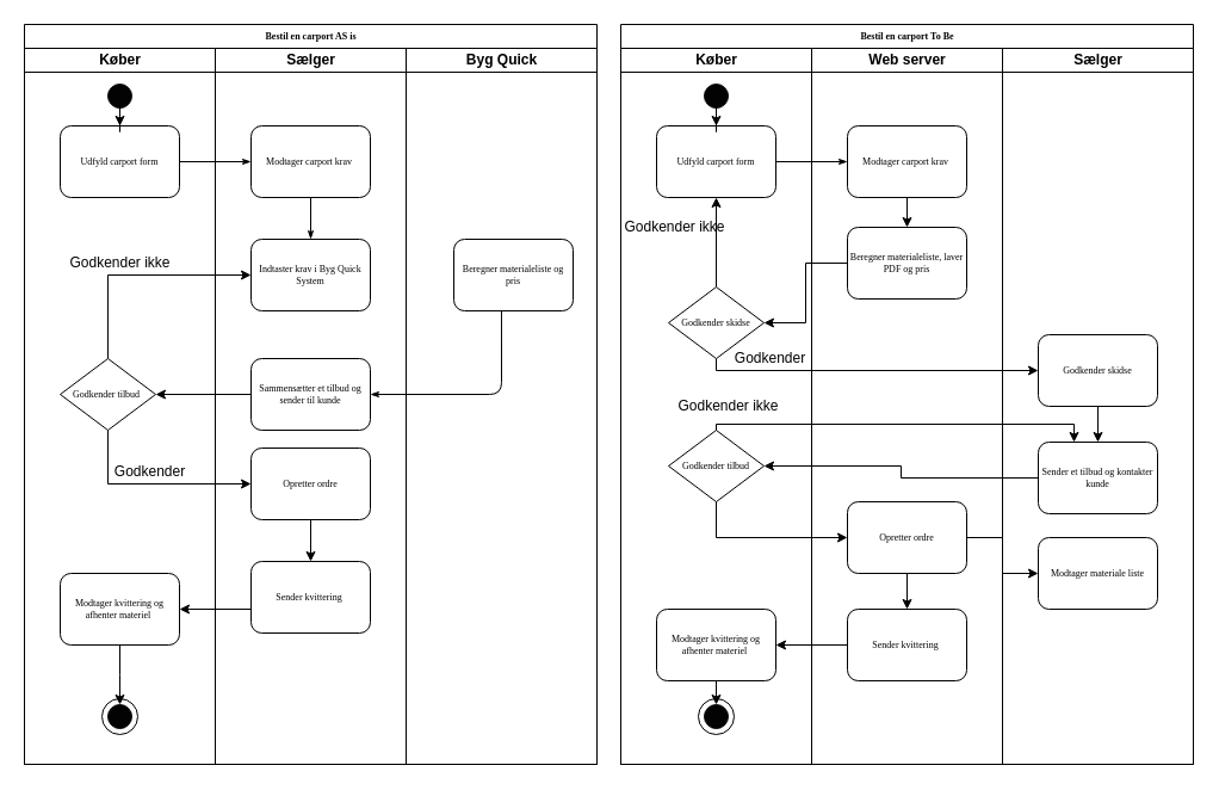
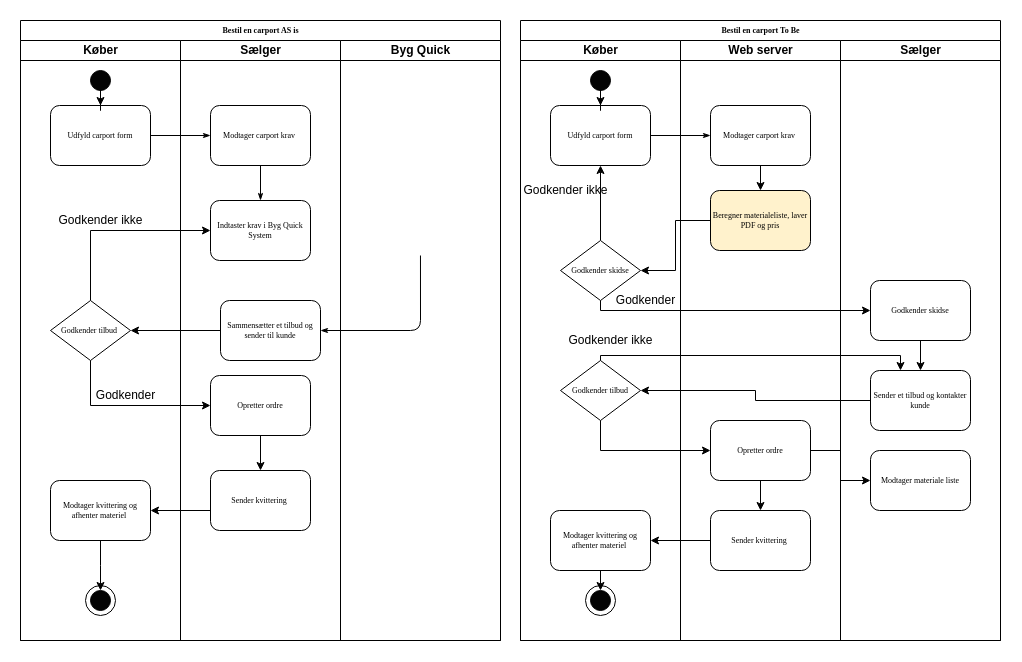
  <mxCell id="0" />
  <mxCell id="1" parent="0" />
  <mxCell id="2" value="Bestil en carport AS is" style="swimlane;html=1;childLayout=stackLayout;startSize=20;rounded=0;shadow=0;labelBackgroundColor=none;strokeWidth=1;fontFamily=Verdana;fontSize=8;align=center;" parent="1" vertex="1"><mxGeometry x="20" y="20" width="480" height="620" as="geometry" /></mxCell>
  <mxCell id="3" value="Køber" style="swimlane;html=1;startSize=20;" parent="2" vertex="1"><mxGeometry y="20" width="160" height="600" as="geometry" /></mxCell>
  <mxCell id="4" value="" style="ellipse;whiteSpace=wrap;html=1;fillColor=#FFFFFF;" parent="3" vertex="1"><mxGeometry x="65" y="545" width="30" height="30" as="geometry" /></mxCell>
  <mxCell id="5" value="Udfyld carport form" style="rounded=1;whiteSpace=wrap;html=1;shadow=0;labelBackgroundColor=none;strokeWidth=1;fontFamily=Verdana;fontSize=8;align=center;" parent="3" vertex="1"><mxGeometry x="30" y="65" width="100" height="60" as="geometry" /></mxCell>
  <mxCell id="6" value="Godkender tilbud&amp;nbsp;" style="rhombus;whiteSpace=wrap;html=1;rounded=0;shadow=0;labelBackgroundColor=none;strokeWidth=1;fontFamily=Verdana;fontSize=8;align=center;" parent="3" vertex="1"><mxGeometry x="30" y="260" width="80" height="60" as="geometry" /></mxCell>
  <mxCell id="7" value="Modtager kvittering og afhenter materiel&amp;nbsp;" style="rounded=1;whiteSpace=wrap;html=1;shadow=0;labelBackgroundColor=none;strokeWidth=1;fontFamily=Verdana;fontSize=8;align=center;" parent="3" vertex="1"><mxGeometry x="30" y="440" width="100" height="60" as="geometry" /></mxCell>
  <mxCell id="8" value="" style="ellipse;whiteSpace=wrap;html=1;fillColor=#030303;" parent="3" vertex="1"><mxGeometry x="70" y="550" width="20" height="20" as="geometry" /></mxCell>
  <mxCell id="9" style="edgeStyle=orthogonalEdgeStyle;rounded=0;orthogonalLoop=1;jettySize=auto;html=1;" parent="3" source="7" edge="1"><mxGeometry relative="1" as="geometry"><mxPoint x="80" y="550" as="targetPoint" /></mxGeometry></mxCell>
  <mxCell id="10" style="edgeStyle=orthogonalEdgeStyle;rounded=0;orthogonalLoop=1;jettySize=auto;html=1;" parent="3" source="11" target="5" edge="1"><mxGeometry relative="1" as="geometry" /></mxCell>
  <mxCell id="11" value="" style="ellipse;whiteSpace=wrap;html=1;fillColor=#030303;" parent="3" vertex="1"><mxGeometry x="70" y="30" width="20" height="20" as="geometry" /></mxCell>
  <mxCell id="12" value="Godkender" style="text;html=1;align=center;verticalAlign=middle;resizable=0;points=[];autosize=1;strokeColor=none;" parent="3" vertex="1"><mxGeometry x="70" y="345" width="70" height="20" as="geometry" /></mxCell>
  <mxCell id="13" style="edgeStyle=orthogonalEdgeStyle;rounded=1;html=1;labelBackgroundColor=none;startArrow=none;startFill=0;startSize=5;endArrow=classicThin;endFill=1;endSize=5;jettySize=auto;orthogonalLoop=1;strokeWidth=1;fontFamily=Verdana;fontSize=8" parent="2" source="5" target="15" edge="1"><mxGeometry relative="1" as="geometry" /></mxCell>
  <mxCell id="14" value="Sælger" style="swimlane;html=1;startSize=20;" parent="2" vertex="1"><mxGeometry x="160" y="20" width="160" height="600" as="geometry" /></mxCell>
  <mxCell id="15" value="Modtager carport krav&amp;nbsp;" style="rounded=1;whiteSpace=wrap;html=1;shadow=0;labelBackgroundColor=none;strokeWidth=1;fontFamily=Verdana;fontSize=8;align=center;" parent="14" vertex="1"><mxGeometry x="30" y="65" width="100" height="60" as="geometry" /></mxCell>
  <mxCell id="16" value="Indtaster krav i Byg Quick System" style="rounded=1;whiteSpace=wrap;html=1;shadow=0;labelBackgroundColor=none;strokeWidth=1;fontFamily=Verdana;fontSize=8;align=center;" parent="14" vertex="1"><mxGeometry x="30" y="160" width="100" height="60" as="geometry" /></mxCell>
  <mxCell id="17" style="edgeStyle=orthogonalEdgeStyle;rounded=1;html=1;labelBackgroundColor=none;startArrow=none;startFill=0;startSize=5;endArrow=classicThin;endFill=1;endSize=5;jettySize=auto;orthogonalLoop=1;strokeWidth=1;fontFamily=Verdana;fontSize=8" parent="14" source="15" target="16" edge="1"><mxGeometry relative="1" as="geometry"><Array as="points"><mxPoint x="80" y="170" /></Array></mxGeometry></mxCell>
- <mxCell id="18" value="Sammensætter et tilbud og sender til kunde" style="rounded=1;whiteSpace=wrap;html=1;shadow=0;labelBackgroundColor=none;strokeWidth=1;fontFamily=Verdana;fontSize=8;align=center;" parent="14" vertex="1"><mxGeometry x="30" y="260" width="100" height="60" as="geometry" /></mxCell>
+ <mxCell id="18" value="Sammensætter et tilbud og sender til kunde" style="rounded=1;whiteSpace=wrap;html=1;shadow=0;labelBackgroundColor=none;strokeWidth=1;fontFamily=Verdana;fontSize=8;align=center;" parent="14" vertex="1"><mxGeometry x="40" y="260" width="100" height="60" as="geometry" /></mxCell>
  <mxCell id="19" value="Sender kvittering&amp;nbsp;" style="rounded=1;whiteSpace=wrap;html=1;shadow=0;labelBackgroundColor=none;strokeWidth=1;fontFamily=Verdana;fontSize=8;align=center;" parent="14" vertex="1"><mxGeometry x="30" y="430" width="100" height="60" as="geometry" /></mxCell>
  <mxCell id="20" style="edgeStyle=orthogonalEdgeStyle;rounded=0;orthogonalLoop=1;jettySize=auto;html=1;entryX=0.5;entryY=0;entryDx=0;entryDy=0;" parent="14" source="21" target="19" edge="1"><mxGeometry relative="1" as="geometry" /></mxCell>
  <mxCell id="21" value="Opretter ordre" style="rounded=1;whiteSpace=wrap;html=1;shadow=0;labelBackgroundColor=none;strokeWidth=1;fontFamily=Verdana;fontSize=8;align=center;" parent="14" vertex="1"><mxGeometry x="30" y="335" width="100" height="60" as="geometry" /></mxCell>
  <mxCell id="22" value="Byg Quick" style="swimlane;html=1;startSize=20;" parent="2" vertex="1"><mxGeometry x="320" y="20" width="160" height="600" as="geometry" /></mxCell>
  <mxCell id="23" style="edgeStyle=orthogonalEdgeStyle;rounded=1;html=1;labelBackgroundColor=none;startArrow=none;startFill=0;startSize=5;endArrow=classicThin;endFill=1;endSize=5;jettySize=auto;orthogonalLoop=1;strokeWidth=1;fontFamily=Verdana;fontSize=8;entryX=1;entryY=0.5;entryDx=0;entryDy=0;" parent="22" target="18" edge="1"><mxGeometry relative="1" as="geometry"><mxPoint x="79.966" y="215" as="sourcePoint" /><Array as="points"><mxPoint x="80" y="290" /></Array></mxGeometry></mxCell>
- <mxCell id="24" value="Beregner materialeliste og pris" style="rounded=1;whiteSpace=wrap;html=1;shadow=0;labelBackgroundColor=none;strokeWidth=1;fontFamily=Verdana;fontSize=8;align=center;" parent="22" vertex="1"><mxGeometry x="40" y="160" width="100" height="60" as="geometry" /></mxCell>
  <mxCell id="25" style="edgeStyle=orthogonalEdgeStyle;rounded=0;orthogonalLoop=1;jettySize=auto;html=1;entryX=0;entryY=0.5;entryDx=0;entryDy=0;exitX=0.5;exitY=0;exitDx=0;exitDy=0;" parent="2" source="6" target="16" edge="1"><mxGeometry relative="1" as="geometry"><mxPoint x="70" y="270" as="sourcePoint" /></mxGeometry></mxCell>
  <mxCell id="26" style="edgeStyle=orthogonalEdgeStyle;rounded=0;orthogonalLoop=1;jettySize=auto;html=1;entryX=1;entryY=0.5;entryDx=0;entryDy=0;" parent="2" source="18" target="6" edge="1"><mxGeometry relative="1" as="geometry" /></mxCell>
  <mxCell id="27" style="edgeStyle=orthogonalEdgeStyle;rounded=0;orthogonalLoop=1;jettySize=auto;html=1;entryX=1;entryY=0.5;entryDx=0;entryDy=0;" parent="2" source="19" target="7" edge="1"><mxGeometry relative="1" as="geometry"><Array as="points"><mxPoint x="240" y="490" /></Array></mxGeometry></mxCell>
  <mxCell id="28" style="edgeStyle=orthogonalEdgeStyle;rounded=0;orthogonalLoop=1;jettySize=auto;html=1;entryX=0;entryY=0.5;entryDx=0;entryDy=0;" parent="2" source="6" target="21" edge="1"><mxGeometry relative="1" as="geometry"><Array as="points"><mxPoint x="70" y="385" /></Array></mxGeometry></mxCell>
  <mxCell id="29" value="Godkender ikke" style="text;html=1;align=center;verticalAlign=middle;resizable=0;points=[];autosize=1;strokeColor=none;" parent="1" vertex="1"><mxGeometry x="50" y="210" width="100" height="20" as="geometry" /></mxCell>
  <mxCell id="30" value="Bestil en carport To Be" style="swimlane;html=1;childLayout=stackLayout;startSize=20;rounded=0;shadow=0;labelBackgroundColor=none;strokeWidth=1;fontFamily=Verdana;fontSize=8;align=center;" parent="1" vertex="1"><mxGeometry x="520" y="20" width="480" height="620" as="geometry" /></mxCell>
  <mxCell id="31" value="Køber" style="swimlane;html=1;startSize=20;" parent="30" vertex="1"><mxGeometry y="20" width="160" height="600" as="geometry" /></mxCell>
  <mxCell id="32" value="" style="ellipse;whiteSpace=wrap;html=1;fillColor=#FFFFFF;" parent="31" vertex="1"><mxGeometry x="65" y="545" width="30" height="30" as="geometry" /></mxCell>
  <mxCell id="33" value="Udfyld carport form" style="rounded=1;whiteSpace=wrap;html=1;shadow=0;labelBackgroundColor=none;strokeWidth=1;fontFamily=Verdana;fontSize=8;align=center;" parent="31" vertex="1"><mxGeometry x="30" y="65" width="100" height="60" as="geometry" /></mxCell>
  <mxCell id="34" style="edgeStyle=orthogonalEdgeStyle;rounded=0;orthogonalLoop=1;jettySize=auto;html=1;" parent="31" source="35" target="33" edge="1"><mxGeometry relative="1" as="geometry" /></mxCell>
  <mxCell id="35" value="Godkender skidse" style="rhombus;whiteSpace=wrap;html=1;rounded=0;shadow=0;labelBackgroundColor=none;strokeWidth=1;fontFamily=Verdana;fontSize=8;align=center;" parent="31" vertex="1"><mxGeometry x="40" y="200" width="80" height="60" as="geometry" /></mxCell>
  <mxCell id="36" value="Godkender" style="text;html=1;align=center;verticalAlign=middle;resizable=0;points=[];autosize=1;strokeColor=none;" parent="31" vertex="1"><mxGeometry x="90" y="250" width="70" height="20" as="geometry" /></mxCell>
  <mxCell id="37" value="Modtager kvittering og afhenter materiel&amp;nbsp;" style="rounded=1;whiteSpace=wrap;html=1;shadow=0;labelBackgroundColor=none;strokeWidth=1;fontFamily=Verdana;fontSize=8;align=center;" parent="31" vertex="1"><mxGeometry x="30" y="470" width="100" height="60" as="geometry" /></mxCell>
  <mxCell id="38" value="" style="ellipse;whiteSpace=wrap;html=1;fillColor=#030303;" parent="31" vertex="1"><mxGeometry x="70" y="550" width="20" height="20" as="geometry" /></mxCell>
  <mxCell id="39" style="edgeStyle=orthogonalEdgeStyle;rounded=0;orthogonalLoop=1;jettySize=auto;html=1;" parent="31" source="37" edge="1"><mxGeometry relative="1" as="geometry"><mxPoint x="80" y="550" as="targetPoint" /></mxGeometry></mxCell>
  <mxCell id="40" style="edgeStyle=orthogonalEdgeStyle;rounded=0;orthogonalLoop=1;jettySize=auto;html=1;" parent="31" source="41" target="33" edge="1"><mxGeometry relative="1" as="geometry" /></mxCell>
  <mxCell id="41" value="" style="ellipse;whiteSpace=wrap;html=1;fillColor=#030303;" parent="31" vertex="1"><mxGeometry x="70" y="30" width="20" height="20" as="geometry" /></mxCell>
  <mxCell id="42" value="Godkender ikke" style="text;html=1;align=center;verticalAlign=middle;resizable=0;points=[];autosize=1;strokeColor=none;" parent="31" vertex="1"><mxGeometry x="-5" y="140" width="100" height="20" as="geometry" /></mxCell>
  <mxCell id="43" value="Godkender tilbud" style="rhombus;whiteSpace=wrap;html=1;rounded=0;shadow=0;labelBackgroundColor=none;strokeWidth=1;fontFamily=Verdana;fontSize=8;align=center;" parent="31" vertex="1"><mxGeometry x="40" y="320" width="80" height="60" as="geometry" /></mxCell>
  <mxCell id="44" value="Godkender ikke" style="text;html=1;align=center;verticalAlign=middle;resizable=0;points=[];autosize=1;strokeColor=none;" parent="31" vertex="1"><mxGeometry x="40" y="290" width="100" height="20" as="geometry" /></mxCell>
  <mxCell id="45" style="edgeStyle=orthogonalEdgeStyle;rounded=1;html=1;labelBackgroundColor=none;startArrow=none;startFill=0;startSize=5;endArrow=classicThin;endFill=1;endSize=5;jettySize=auto;orthogonalLoop=1;strokeWidth=1;fontFamily=Verdana;fontSize=8" parent="30" source="33" target="48" edge="1"><mxGeometry relative="1" as="geometry" /></mxCell>
  <mxCell id="46" value="Web server" style="swimlane;html=1;startSize=20;" parent="30" vertex="1"><mxGeometry x="160" y="20" width="160" height="600" as="geometry" /></mxCell>
  <mxCell id="47" style="edgeStyle=orthogonalEdgeStyle;rounded=0;orthogonalLoop=1;jettySize=auto;html=1;entryX=0.5;entryY=0;entryDx=0;entryDy=0;" parent="46" source="48" target="51" edge="1"><mxGeometry relative="1" as="geometry" /></mxCell>
  <mxCell id="48" value="Modtager carport krav&amp;nbsp;" style="rounded=1;whiteSpace=wrap;html=1;shadow=0;labelBackgroundColor=none;strokeWidth=1;fontFamily=Verdana;fontSize=8;align=center;" parent="46" vertex="1"><mxGeometry x="30" y="65" width="100" height="60" as="geometry" /></mxCell>
  <mxCell id="49" style="edgeStyle=orthogonalEdgeStyle;rounded=0;orthogonalLoop=1;jettySize=auto;html=1;entryX=0.5;entryY=0;entryDx=0;entryDy=0;" parent="46" source="50" target="52" edge="1"><mxGeometry relative="1" as="geometry" /></mxCell>
  <mxCell id="50" value="Opretter ordre" style="rounded=1;whiteSpace=wrap;html=1;shadow=0;labelBackgroundColor=none;strokeWidth=1;fontFamily=Verdana;fontSize=8;align=center;" parent="46" vertex="1"><mxGeometry x="30" y="380" width="100" height="60" as="geometry" /></mxCell>
- <mxCell id="51" value="Beregner materialeliste, laver PDF og pris" style="rounded=1;whiteSpace=wrap;html=1;shadow=0;labelBackgroundColor=none;strokeWidth=1;fontFamily=Verdana;fontSize=8;align=center;" parent="46" vertex="1"><mxGeometry x="30" y="150" width="100" height="60" as="geometry" /></mxCell>
+ <mxCell id="51" value="Beregner materialeliste, laver PDF og pris" style="rounded=1;whiteSpace=wrap;html=1;shadow=0;labelBackgroundColor=none;strokeWidth=1;fontFamily=Verdana;fontSize=8;align=center;fillColor=#fff2cc;" parent="46" vertex="1"><mxGeometry x="30" y="150" width="100" height="60" as="geometry" /></mxCell>
  <mxCell id="52" value="Sender kvittering&amp;nbsp;" style="rounded=1;whiteSpace=wrap;html=1;shadow=0;labelBackgroundColor=none;strokeWidth=1;fontFamily=Verdana;fontSize=8;align=center;" parent="46" vertex="1"><mxGeometry x="30" y="470" width="100" height="60" as="geometry" /></mxCell>
  <mxCell id="53" value="Sælger" style="swimlane;html=1;startSize=20;" parent="30" vertex="1"><mxGeometry x="320" y="20" width="160" height="600" as="geometry" /></mxCell>
  <mxCell id="54" style="edgeStyle=orthogonalEdgeStyle;rounded=0;orthogonalLoop=1;jettySize=auto;html=1;" parent="53" source="55" target="56" edge="1"><mxGeometry relative="1" as="geometry" /></mxCell>
  <mxCell id="55" value="Godkender skidse" style="rounded=1;whiteSpace=wrap;html=1;shadow=0;labelBackgroundColor=none;strokeWidth=1;fontFamily=Verdana;fontSize=8;align=center;" parent="53" vertex="1"><mxGeometry x="30" y="240" width="100" height="60" as="geometry" /></mxCell>
  <mxCell id="56" value="Sender et tilbud og kontakter kunde" style="rounded=1;whiteSpace=wrap;html=1;shadow=0;labelBackgroundColor=none;strokeWidth=1;fontFamily=Verdana;fontSize=8;align=center;" parent="53" vertex="1"><mxGeometry x="30" y="330" width="100" height="60" as="geometry" /></mxCell>
  <mxCell id="57" value="Modtager materiale liste" style="rounded=1;whiteSpace=wrap;html=1;shadow=0;labelBackgroundColor=none;strokeWidth=1;fontFamily=Verdana;fontSize=8;align=center;" parent="53" vertex="1"><mxGeometry x="30" y="410" width="100" height="60" as="geometry" /></mxCell>
  <mxCell id="58" style="edgeStyle=orthogonalEdgeStyle;rounded=0;orthogonalLoop=1;jettySize=auto;html=1;entryX=1;entryY=0.5;entryDx=0;entryDy=0;" parent="30" source="51" target="35" edge="1"><mxGeometry relative="1" as="geometry" /></mxCell>
  <mxCell id="59" style="edgeStyle=orthogonalEdgeStyle;rounded=0;orthogonalLoop=1;jettySize=auto;html=1;" parent="30" source="35" target="55" edge="1"><mxGeometry relative="1" as="geometry"><Array as="points"><mxPoint x="80" y="290" /></Array></mxGeometry></mxCell>
  <mxCell id="60" style="edgeStyle=orthogonalEdgeStyle;rounded=0;orthogonalLoop=1;jettySize=auto;html=1;entryX=1;entryY=0.5;entryDx=0;entryDy=0;" parent="30" source="56" target="43" edge="1"><mxGeometry relative="1" as="geometry" /></mxCell>
  <mxCell id="61" style="edgeStyle=orthogonalEdgeStyle;rounded=0;orthogonalLoop=1;jettySize=auto;html=1;entryX=0.3;entryY=0;entryDx=0;entryDy=0;entryPerimeter=0;" parent="30" source="43" target="56" edge="1"><mxGeometry relative="1" as="geometry"><Array as="points"><mxPoint x="80" y="335" /><mxPoint x="380" y="335" /></Array></mxGeometry></mxCell>
  <mxCell id="62" style="edgeStyle=orthogonalEdgeStyle;rounded=0;orthogonalLoop=1;jettySize=auto;html=1;entryX=0;entryY=0.5;entryDx=0;entryDy=0;" parent="30" source="43" target="50" edge="1"><mxGeometry relative="1" as="geometry"><Array as="points"><mxPoint x="80" y="430" /></Array></mxGeometry></mxCell>
  <mxCell id="63" style="edgeStyle=orthogonalEdgeStyle;rounded=0;orthogonalLoop=1;jettySize=auto;html=1;" parent="30" source="52" target="37" edge="1"><mxGeometry relative="1" as="geometry" /></mxCell>
  <mxCell id="64" style="edgeStyle=orthogonalEdgeStyle;rounded=0;orthogonalLoop=1;jettySize=auto;html=1;" parent="30" source="50" target="57" edge="1"><mxGeometry relative="1" as="geometry" /></mxCell>
